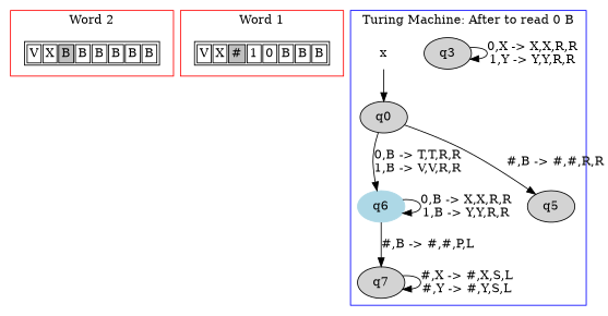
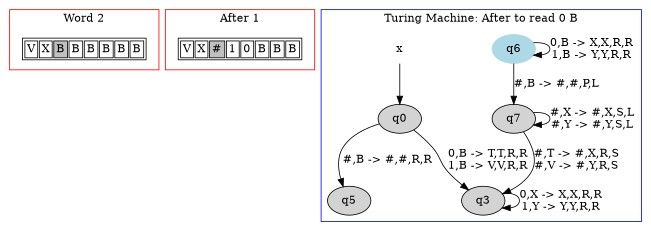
  digraph {
    node [style=filled]
    n1 [label=<<TABLE> <TR> <TD><FONT>V</FONT></TD> <TD><FONT>X</FONT></TD> <TD BGCOLOR="gray"><FONT>B</FONT></TD> <TD><FONT>B</FONT></TD> <TD><FONT>B</FONT></TD> <TD><FONT>B</FONT></TD> <TD><FONT>B</FONT></TD> <TD><FONT>B</FONT></TD> </TR> </TABLE>> shape=plaintext style=""]
    n2 [label=<<TABLE> <TR> <TD><FONT>V</FONT></TD> <TD><FONT>X</FONT></TD> <TD BGCOLOR="gray"><FONT>#</FONT></TD> <TD><FONT>1</FONT></TD> <TD><FONT>0</FONT></TD> <TD><FONT>B</FONT></TD> <TD><FONT>B</FONT></TD> <TD><FONT>B</FONT></TD> </TR> </TABLE>> shape=plaintext style=""]
    q0
    n4 [color=lightblue label=q6]
    q5
    n6 [label=q7]
    q3
    x [color=white]
    subgraph cluster_1 {
      color=red
      label="Word 2"
      n1
    }
    subgraph cluster_2 {
      color=red
-     label="Word 1"
+     label="After 1"
      n2
    }
    subgraph cluster_3 {
      color=blue
      label="Turing Machine: After to read 0 B"
      q0
      n4
      q5
      n6
      q3
      x
    }
-   q0 -> n4 [label="0,B -> T,T,R,R\n1,B -> V,V,R,R"]
+   q0 -> q3 [label="0,B -> T,T,R,R\n1,B -> V,V,R,R"]
    q0 -> q5 [label="#,B -> #,#,R,R"]
    n4 -> n4 [label="0,B -> X,X,R,R\n1,B -> Y,Y,R,R"]
    n4 -> n6 [label="#,B -> #,#,P,L"]
    n6 -> n6 [label="#,X -> #,X,S,L\n#,Y -> #,Y,S,L"]
+   n6 -> q3 [label="#,T -> #,X,R,S\n#,V -> #,Y,R,S"]
    q3 -> q3 [label="0,X -> X,X,R,R\n1,Y -> Y,Y,R,R"]
    x -> q0
  }
